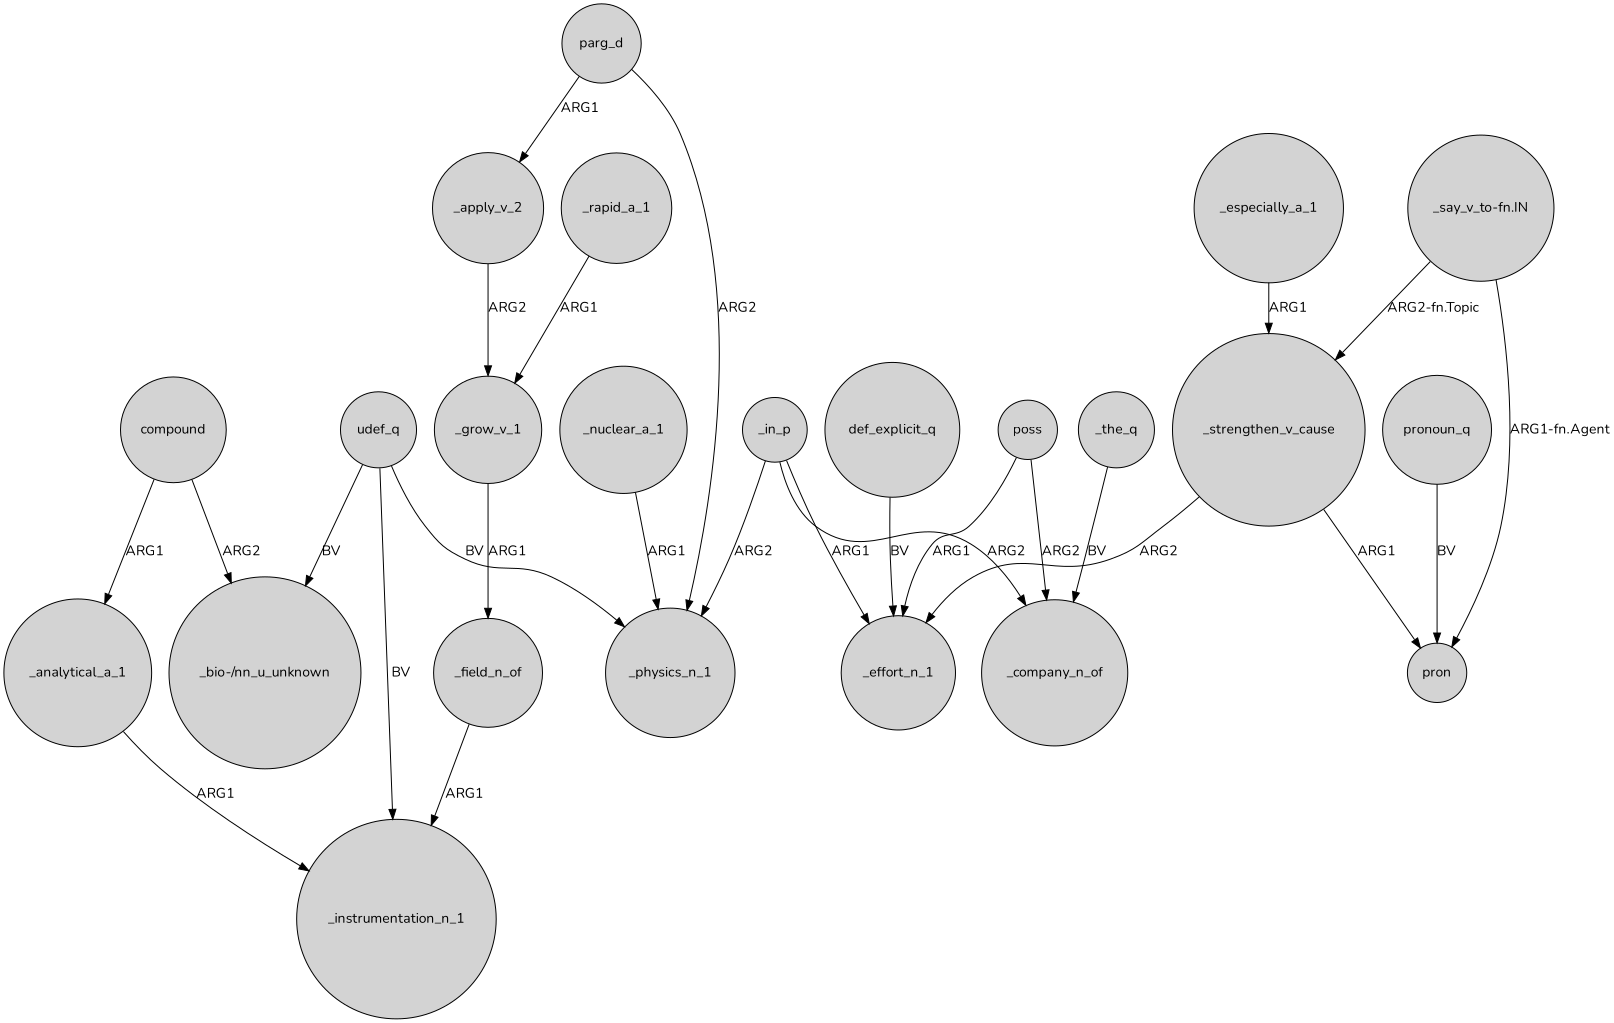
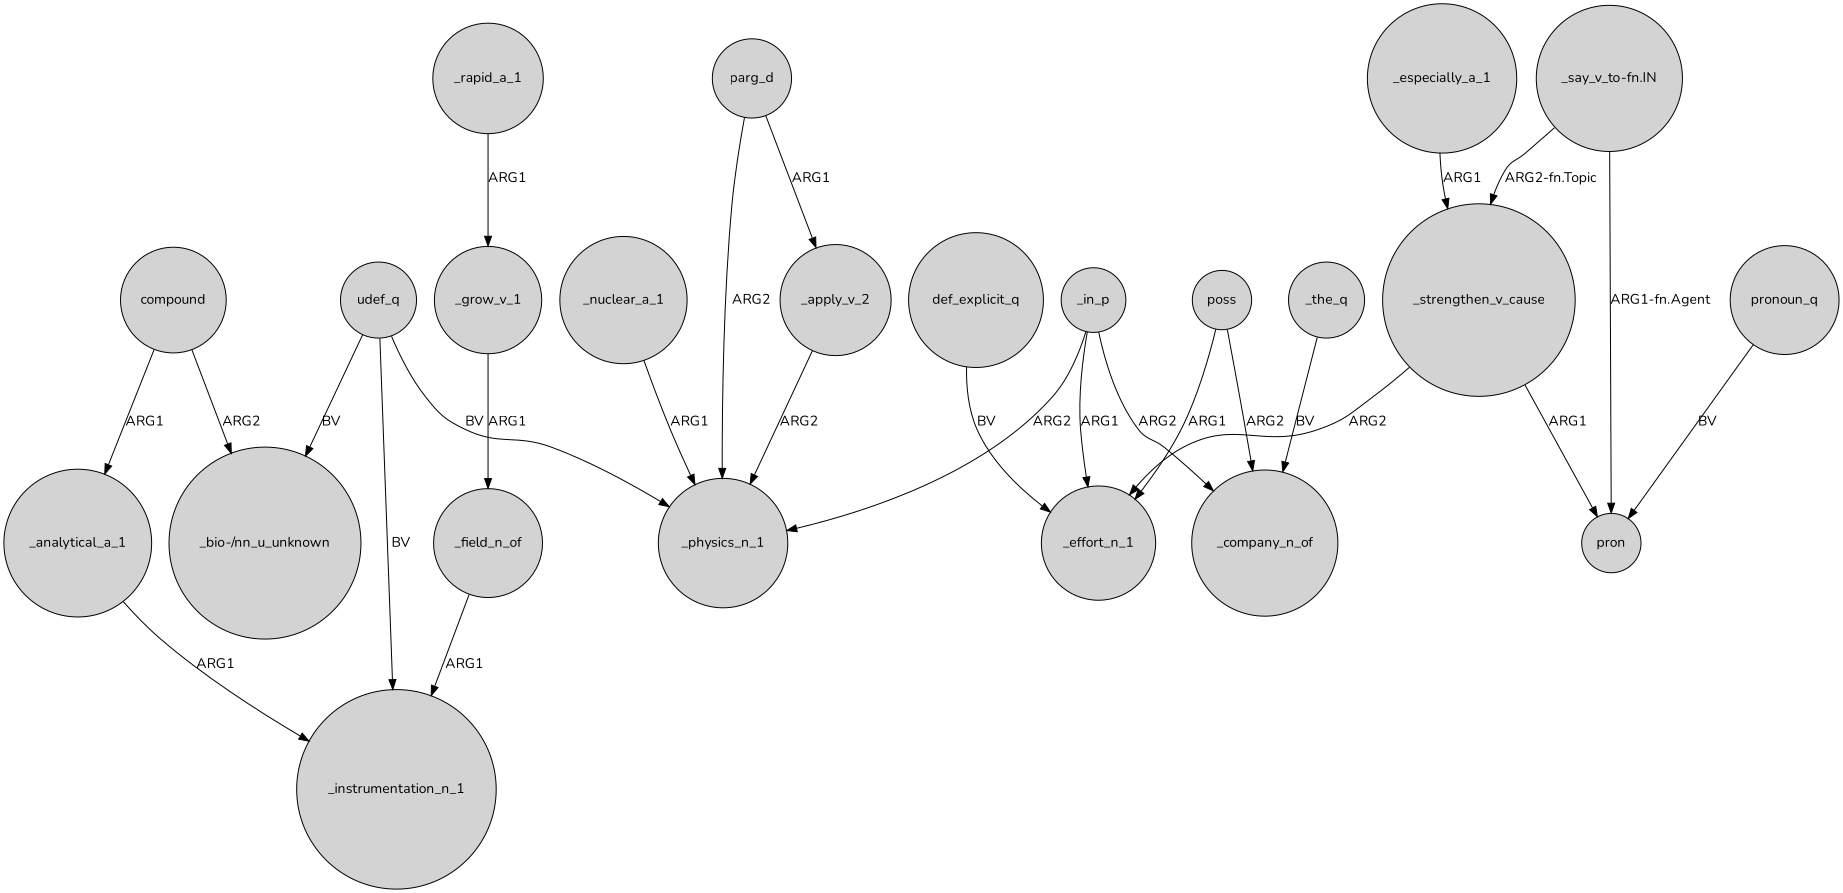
  digraph {
    fontname=Nunito
    node [fontname=Nunito shape=circle style=filled]
    edge [fontname=Nunito]
    compound
    "_bio-/nn_u_unknown"
    _analytical_a_1
    _instrumentation_n_1
    _nuclear_a_1
    _physics_n_1
    udef_q
    _strengthen_v_cause
    pron
    _effort_n_1
    _the_q
    _company_n_of
    _field_n_of
    pronoun_q
    _especially_a_1
    parg_d
    _apply_v_2
    "_say_v_to-fn.IN"
    def_explicit_q
    poss
    _in_p
    _grow_v_1
    _rapid_a_1
    compound -> "_bio-/nn_u_unknown" [label=ARG2]
    compound -> _analytical_a_1 [label=ARG1]
    _analytical_a_1 -> _instrumentation_n_1 [label=ARG1]
    _nuclear_a_1 -> _physics_n_1 [label=ARG1]
    udef_q -> "_bio-/nn_u_unknown" [label=BV]
    udef_q -> _instrumentation_n_1 [label=BV]
    udef_q -> _physics_n_1 [label=BV]
    _strengthen_v_cause -> pron [label=ARG1]
    _strengthen_v_cause -> _effort_n_1 [label=ARG2]
    _the_q -> _company_n_of [label=BV]
    _field_n_of -> _instrumentation_n_1 [label=ARG1]
    pronoun_q -> pron [label=BV]
    _especially_a_1 -> _strengthen_v_cause [label=ARG1]
    parg_d -> _physics_n_1 [label=ARG2]
    parg_d -> _apply_v_2 [label=ARG1]
-   _apply_v_2 -> _grow_v_1 [label=ARG2]
+   _apply_v_2 -> _physics_n_1 [label=ARG2]
    "_say_v_to-fn.IN" -> _strengthen_v_cause [label="ARG2-fn.Topic"]
    "_say_v_to-fn.IN" -> pron [label="ARG1-fn.Agent"]
    def_explicit_q -> _effort_n_1 [label=BV]
    poss -> _effort_n_1 [label=ARG1]
    poss -> _company_n_of [label=ARG2]
    _in_p -> _physics_n_1 [label=ARG2]
    _in_p -> _effort_n_1 [label=ARG1]
    _in_p -> _company_n_of [label=ARG2]
    _grow_v_1 -> _field_n_of [label=ARG1]
    _rapid_a_1 -> _grow_v_1 [label=ARG1]
  }
